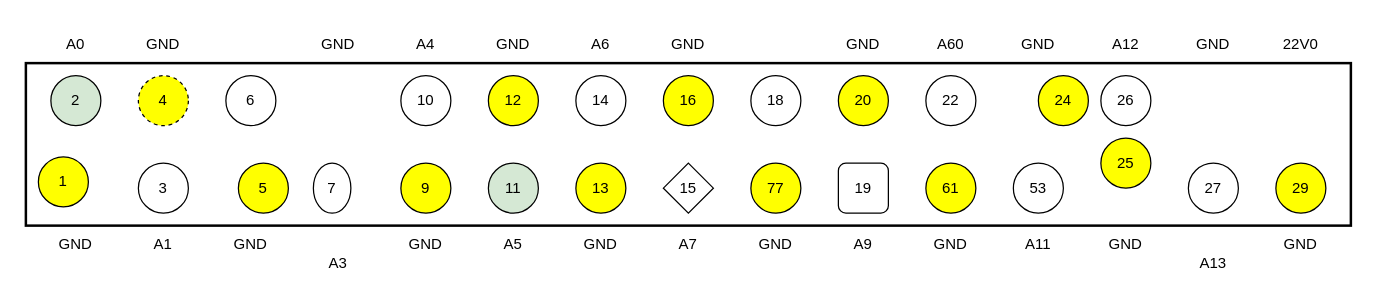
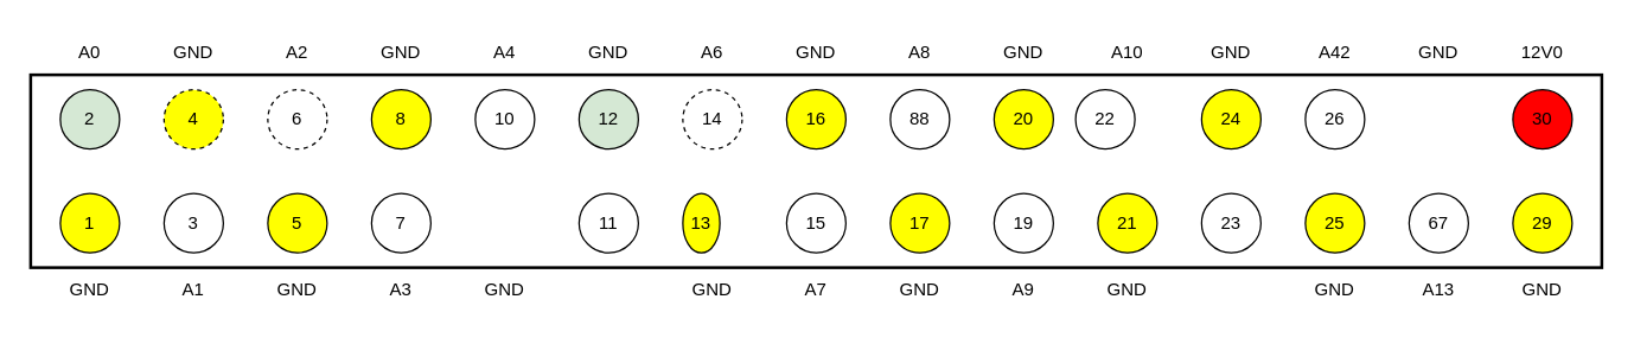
  <mxCell id="0" />
  <mxCell id="1" parent="0" />
  <mxCell id="2" value="" style="rounded=0;whiteSpace=wrap;html=1;fontStyle=1;strokeWidth=2;" vertex="1" parent="1"><mxGeometry x="20" y="50" width="1060" height="130" as="geometry" /></mxCell>
- <mxCell id="3" value="1" style="ellipse;whiteSpace=wrap;html=1;aspect=fixed;fillColor=#FFFF00;" vertex="1" parent="1"><mxGeometry x="30" y="125" width="40" height="40" as="geometry" /></mxCell>
+ <mxCell id="3" value="1" style="ellipse;whiteSpace=wrap;html=1;aspect=fixed;fillColor=#FFFF00;" vertex="1" parent="1"><mxGeometry x="40" y="130" width="40" height="40" as="geometry" /></mxCell>
  <mxCell id="4" value="GND" style="text;html=1;align=center;verticalAlign=middle;whiteSpace=wrap;rounded=0;" vertex="1" parent="1"><mxGeometry x="30" y="180" width="60" height="30" as="geometry" /></mxCell>
  <mxCell id="5" value="A1" style="text;html=1;align=center;verticalAlign=middle;whiteSpace=wrap;rounded=0;" vertex="1" parent="1"><mxGeometry x="100" y="180" width="60" height="30" as="geometry" /></mxCell>
  <mxCell id="6" value="3" style="ellipse;whiteSpace=wrap;html=1;aspect=fixed;" vertex="1" parent="1"><mxGeometry x="110" y="130" width="40" height="40" as="geometry" /></mxCell>
  <mxCell id="7" value="2" style="ellipse;whiteSpace=wrap;html=1;aspect=fixed;fillColor=#d5e8d4;" vertex="1" parent="1"><mxGeometry x="40" y="60" width="40" height="40" as="geometry" /></mxCell>
  <mxCell id="8" value="4" style="ellipse;whiteSpace=wrap;html=1;aspect=fixed;fillColor=#FFFF00;dashed=1;" vertex="1" parent="1"><mxGeometry x="110" y="60" width="40" height="40" as="geometry" /></mxCell>
  <mxCell id="9" value="A0" style="text;html=1;align=center;verticalAlign=middle;whiteSpace=wrap;rounded=0;" vertex="1" parent="1"><mxGeometry x="30" y="20" width="60" height="30" as="geometry" /></mxCell>
  <mxCell id="10" value="GND" style="text;html=1;align=center;verticalAlign=middle;whiteSpace=wrap;rounded=0;" vertex="1" parent="1"><mxGeometry x="100" y="20" width="60" height="30" as="geometry" /></mxCell>
- <mxCell id="11" value="5" style="ellipse;whiteSpace=wrap;html=1;aspect=fixed;fillColor=#FFFF00;" vertex="1" parent="1"><mxGeometry x="190" y="130" width="40" height="40" as="geometry" /></mxCell>
+ <mxCell id="11" value="5" style="ellipse;whiteSpace=wrap;html=1;aspect=fixed;fillColor=#FFFF00;" vertex="1" parent="1"><mxGeometry x="180" y="130" width="40" height="40" as="geometry" /></mxCell>
  <mxCell id="12" value="GND" style="text;html=1;align=center;verticalAlign=middle;whiteSpace=wrap;rounded=0;" vertex="1" parent="1"><mxGeometry x="170" y="180" width="60" height="30" as="geometry" /></mxCell>
- <mxCell id="13" value="A3" style="text;html=1;align=center;verticalAlign=middle;whiteSpace=wrap;rounded=0;" vertex="1" parent="1"><mxGeometry x="240" y="195" width="60" height="30" as="geometry" /></mxCell>
- <mxCell id="14" value="7" style="ellipse;whiteSpace=wrap;html=1;aspect=fixed;" vertex="1" parent="1"><mxGeometry x="250" y="130" width="30" height="40" as="geometry" /></mxCell>
- <mxCell id="15" value="6" style="ellipse;whiteSpace=wrap;html=1;aspect=fixed;" vertex="1" parent="1"><mxGeometry x="180" y="60" width="40" height="40" as="geometry" /></mxCell>
+ <mxCell id="13" value="A3" style="text;html=1;align=center;verticalAlign=middle;whiteSpace=wrap;rounded=0;" vertex="1" parent="1"><mxGeometry x="240" y="180" width="60" height="30" as="geometry" /></mxCell>
+ <mxCell id="14" value="7" style="ellipse;whiteSpace=wrap;html=1;aspect=fixed;" vertex="1" parent="1"><mxGeometry x="250" y="130" width="40" height="40" as="geometry" /></mxCell>
+ <mxCell id="15" value="6" style="ellipse;whiteSpace=wrap;html=1;aspect=fixed;dashed=1;" vertex="1" parent="1"><mxGeometry x="180" y="60" width="40" height="40" as="geometry" /></mxCell>
+ <mxCell id="16" value="8" style="ellipse;whiteSpace=wrap;html=1;aspect=fixed;fillColor=#FFFF00;" vertex="1" parent="1"><mxGeometry x="250" y="60" width="40" height="40" as="geometry" /></mxCell>
+ <mxCell id="17" value="A2" style="text;html=1;align=center;verticalAlign=middle;whiteSpace=wrap;rounded=0;" vertex="1" parent="1"><mxGeometry x="170" y="20" width="60" height="30" as="geometry" /></mxCell>
  <mxCell id="18" value="GND" style="text;html=1;align=center;verticalAlign=middle;whiteSpace=wrap;rounded=0;" vertex="1" parent="1"><mxGeometry x="240" y="20" width="60" height="30" as="geometry" /></mxCell>
- <mxCell id="19" value="9" style="ellipse;whiteSpace=wrap;html=1;aspect=fixed;fillColor=#FFFF00;" vertex="1" parent="1"><mxGeometry x="320" y="130" width="40" height="40" as="geometry" /></mxCell>
  <mxCell id="20" value="GND" style="text;html=1;align=center;verticalAlign=middle;whiteSpace=wrap;rounded=0;" vertex="1" parent="1"><mxGeometry x="310" y="180" width="60" height="30" as="geometry" /></mxCell>
- <mxCell id="21" value="A5" style="text;html=1;align=center;verticalAlign=middle;whiteSpace=wrap;rounded=0;" vertex="1" parent="1"><mxGeometry x="380" y="180" width="60" height="30" as="geometry" /></mxCell>
- <mxCell id="22" value="11" style="ellipse;whiteSpace=wrap;html=1;aspect=fixed;fillColor=#d5e8d4;" vertex="1" parent="1"><mxGeometry x="390" y="130" width="40" height="40" as="geometry" /></mxCell>
+ <mxCell id="22" value="11" style="ellipse;whiteSpace=wrap;html=1;aspect=fixed;" vertex="1" parent="1"><mxGeometry x="390" y="130" width="40" height="40" as="geometry" /></mxCell>
  <mxCell id="23" value="10" style="ellipse;whiteSpace=wrap;html=1;aspect=fixed;" vertex="1" parent="1"><mxGeometry x="320" y="60" width="40" height="40" as="geometry" /></mxCell>
- <mxCell id="24" value="12" style="ellipse;whiteSpace=wrap;html=1;aspect=fixed;fillColor=#FFFF00;" vertex="1" parent="1"><mxGeometry x="390" y="60" width="40" height="40" as="geometry" /></mxCell>
+ <mxCell id="24" value="12" style="ellipse;whiteSpace=wrap;html=1;aspect=fixed;fillColor=#d5e8d4;" vertex="1" parent="1"><mxGeometry x="390" y="60" width="40" height="40" as="geometry" /></mxCell>
  <mxCell id="25" value="A4" style="text;html=1;align=center;verticalAlign=middle;whiteSpace=wrap;rounded=0;" vertex="1" parent="1"><mxGeometry x="310" y="20" width="60" height="30" as="geometry" /></mxCell>
  <mxCell id="26" value="GND" style="text;html=1;align=center;verticalAlign=middle;whiteSpace=wrap;rounded=0;" vertex="1" parent="1"><mxGeometry x="380" y="20" width="60" height="30" as="geometry" /></mxCell>
- <mxCell id="27" value="13" style="ellipse;whiteSpace=wrap;html=1;aspect=fixed;fillColor=#FFFF00;" vertex="1" parent="1"><mxGeometry x="460" y="130" width="40" height="40" as="geometry" /></mxCell>
+ <mxCell id="27" value="13" style="ellipse;whiteSpace=wrap;html=1;aspect=fixed;fillColor=#FFFF00;" vertex="1" parent="1"><mxGeometry x="460" y="130" width="25" height="40" as="geometry" /></mxCell>
  <mxCell id="28" value="GND" style="text;html=1;align=center;verticalAlign=middle;whiteSpace=wrap;rounded=0;" vertex="1" parent="1"><mxGeometry x="450" y="180" width="60" height="30" as="geometry" /></mxCell>
  <mxCell id="29" value="A7" style="text;html=1;align=center;verticalAlign=middle;whiteSpace=wrap;rounded=0;" vertex="1" parent="1"><mxGeometry x="520" y="180" width="60" height="30" as="geometry" /></mxCell>
- <mxCell id="30" value="15" style="rhombus;whiteSpace=wrap;html=1;aspect=fixed;" vertex="1" parent="1"><mxGeometry x="530" y="130" width="40" height="40" as="geometry" /></mxCell>
- <mxCell id="31" value="14" style="ellipse;whiteSpace=wrap;html=1;aspect=fixed;" vertex="1" parent="1"><mxGeometry x="460" y="60" width="40" height="40" as="geometry" /></mxCell>
+ <mxCell id="30" value="15" style="ellipse;whiteSpace=wrap;html=1;aspect=fixed;" vertex="1" parent="1"><mxGeometry x="530" y="130" width="40" height="40" as="geometry" /></mxCell>
+ <mxCell id="31" value="14" style="ellipse;whiteSpace=wrap;html=1;aspect=fixed;dashed=1;" vertex="1" parent="1"><mxGeometry x="460" y="60" width="40" height="40" as="geometry" /></mxCell>
  <mxCell id="32" value="16" style="ellipse;whiteSpace=wrap;html=1;aspect=fixed;fillColor=#FFFF00;" vertex="1" parent="1"><mxGeometry x="530" y="60" width="40" height="40" as="geometry" /></mxCell>
  <mxCell id="33" value="A6" style="text;html=1;align=center;verticalAlign=middle;whiteSpace=wrap;rounded=0;" vertex="1" parent="1"><mxGeometry x="450" y="20" width="60" height="30" as="geometry" /></mxCell>
  <mxCell id="34" value="GND" style="text;html=1;align=center;verticalAlign=middle;whiteSpace=wrap;rounded=0;" vertex="1" parent="1"><mxGeometry x="520" y="20" width="60" height="30" as="geometry" /></mxCell>
- <mxCell id="35" value="77" style="ellipse;whiteSpace=wrap;html=1;aspect=fixed;fillColor=#FFFF00;" vertex="1" parent="1"><mxGeometry x="600" y="130" width="40" height="40" as="geometry" /></mxCell>
+ <mxCell id="35" value="17" style="ellipse;whiteSpace=wrap;html=1;aspect=fixed;fillColor=#FFFF00;" vertex="1" parent="1"><mxGeometry x="600" y="130" width="40" height="40" as="geometry" /></mxCell>
  <mxCell id="36" value="GND" style="text;html=1;align=center;verticalAlign=middle;whiteSpace=wrap;rounded=0;" vertex="1" parent="1"><mxGeometry x="590" y="180" width="60" height="30" as="geometry" /></mxCell>
  <mxCell id="37" value="A9" style="text;html=1;align=center;verticalAlign=middle;whiteSpace=wrap;rounded=0;" vertex="1" parent="1"><mxGeometry x="660" y="180" width="60" height="30" as="geometry" /></mxCell>
- <mxCell id="38" value="19" style="whiteSpace=wrap;html=1;aspect=fixed;rounded=1;" vertex="1" parent="1"><mxGeometry x="670" y="130" width="40" height="40" as="geometry" /></mxCell>
- <mxCell id="39" value="18" style="ellipse;whiteSpace=wrap;html=1;aspect=fixed;" vertex="1" parent="1"><mxGeometry x="600" y="60" width="40" height="40" as="geometry" /></mxCell>
+ <mxCell id="38" value="19" style="ellipse;whiteSpace=wrap;html=1;aspect=fixed;" vertex="1" parent="1"><mxGeometry x="670" y="130" width="40" height="40" as="geometry" /></mxCell>
+ <mxCell id="39" value="88" style="ellipse;whiteSpace=wrap;html=1;aspect=fixed;" vertex="1" parent="1"><mxGeometry x="600" y="60" width="40" height="40" as="geometry" /></mxCell>
  <mxCell id="40" value="20" style="ellipse;whiteSpace=wrap;html=1;aspect=fixed;fillColor=#FFFF00;" vertex="1" parent="1"><mxGeometry x="670" y="60" width="40" height="40" as="geometry" /></mxCell>
+ <mxCell id="41" value="A8" style="text;html=1;align=center;verticalAlign=middle;whiteSpace=wrap;rounded=0;" vertex="1" parent="1"><mxGeometry x="590" y="20" width="60" height="30" as="geometry" /></mxCell>
  <mxCell id="42" value="GND" style="text;html=1;align=center;verticalAlign=middle;whiteSpace=wrap;rounded=0;" vertex="1" parent="1"><mxGeometry x="660" y="20" width="60" height="30" as="geometry" /></mxCell>
- <mxCell id="43" value="61" style="ellipse;whiteSpace=wrap;html=1;aspect=fixed;fillColor=#FFFF00;" vertex="1" parent="1"><mxGeometry x="740" y="130" width="40" height="40" as="geometry" /></mxCell>
+ <mxCell id="43" value="21" style="ellipse;whiteSpace=wrap;html=1;aspect=fixed;fillColor=#FFFF00;" vertex="1" parent="1"><mxGeometry x="740" y="130" width="40" height="40" as="geometry" /></mxCell>
  <mxCell id="44" value="GND" style="text;html=1;align=center;verticalAlign=middle;whiteSpace=wrap;rounded=0;" vertex="1" parent="1"><mxGeometry x="730" y="180" width="60" height="30" as="geometry" /></mxCell>
- <mxCell id="45" value="A11" style="text;html=1;align=center;verticalAlign=middle;whiteSpace=wrap;rounded=0;" vertex="1" parent="1"><mxGeometry x="800" y="180" width="60" height="30" as="geometry" /></mxCell>
- <mxCell id="46" value="53" style="ellipse;whiteSpace=wrap;html=1;aspect=fixed;" vertex="1" parent="1"><mxGeometry x="810" y="130" width="40" height="40" as="geometry" /></mxCell>
- <mxCell id="47" value="22" style="ellipse;whiteSpace=wrap;html=1;aspect=fixed;" vertex="1" parent="1"><mxGeometry x="740" y="60" width="40" height="40" as="geometry" /></mxCell>
- <mxCell id="48" value="24" style="ellipse;whiteSpace=wrap;html=1;aspect=fixed;fillColor=#FFFF00;" vertex="1" parent="1"><mxGeometry x="830" y="60" width="40" height="40" as="geometry" /></mxCell>
- <mxCell id="49" value="A60" style="text;html=1;align=center;verticalAlign=middle;whiteSpace=wrap;rounded=0;" vertex="1" parent="1"><mxGeometry x="730" y="20" width="60" height="30" as="geometry" /></mxCell>
+ <mxCell id="46" value="23" style="ellipse;whiteSpace=wrap;html=1;aspect=fixed;" vertex="1" parent="1"><mxGeometry x="810" y="130" width="40" height="40" as="geometry" /></mxCell>
+ <mxCell id="47" value="22" style="ellipse;whiteSpace=wrap;html=1;aspect=fixed;" vertex="1" parent="1"><mxGeometry x="725" y="60" width="40" height="40" as="geometry" /></mxCell>
+ <mxCell id="48" value="24" style="ellipse;whiteSpace=wrap;html=1;aspect=fixed;fillColor=#FFFF00;" vertex="1" parent="1"><mxGeometry x="810" y="60" width="40" height="40" as="geometry" /></mxCell>
+ <mxCell id="49" value="A10" style="text;html=1;align=center;verticalAlign=middle;whiteSpace=wrap;rounded=0;" vertex="1" parent="1"><mxGeometry x="730" y="20" width="60" height="30" as="geometry" /></mxCell>
  <mxCell id="50" value="GND" style="text;html=1;align=center;verticalAlign=middle;whiteSpace=wrap;rounded=0;" vertex="1" parent="1"><mxGeometry x="800" y="20" width="60" height="30" as="geometry" /></mxCell>
- <mxCell id="51" value="25" style="ellipse;whiteSpace=wrap;html=1;aspect=fixed;fillColor=#FFFF00;" vertex="1" parent="1"><mxGeometry x="880" y="110" width="40" height="40" as="geometry" /></mxCell>
+ <mxCell id="51" value="25" style="ellipse;whiteSpace=wrap;html=1;aspect=fixed;fillColor=#FFFF00;" vertex="1" parent="1"><mxGeometry x="880" y="130" width="40" height="40" as="geometry" /></mxCell>
  <mxCell id="52" value="GND" style="text;html=1;align=center;verticalAlign=middle;whiteSpace=wrap;rounded=0;" vertex="1" parent="1"><mxGeometry x="870" y="180" width="60" height="30" as="geometry" /></mxCell>
- <mxCell id="53" value="A13" style="text;html=1;align=center;verticalAlign=middle;whiteSpace=wrap;rounded=0;" vertex="1" parent="1"><mxGeometry x="940" y="195" width="60" height="30" as="geometry" /></mxCell>
- <mxCell id="54" value="27" style="ellipse;whiteSpace=wrap;html=1;aspect=fixed;" vertex="1" parent="1"><mxGeometry x="950" y="130" width="40" height="40" as="geometry" /></mxCell>
+ <mxCell id="53" value="A13" style="text;html=1;align=center;verticalAlign=middle;whiteSpace=wrap;rounded=0;" vertex="1" parent="1"><mxGeometry x="940" y="180" width="60" height="30" as="geometry" /></mxCell>
+ <mxCell id="54" value="67" style="ellipse;whiteSpace=wrap;html=1;aspect=fixed;" vertex="1" parent="1"><mxGeometry x="950" y="130" width="40" height="40" as="geometry" /></mxCell>
  <mxCell id="55" value="26" style="ellipse;whiteSpace=wrap;html=1;aspect=fixed;" vertex="1" parent="1"><mxGeometry x="880" y="60" width="40" height="40" as="geometry" /></mxCell>
- <mxCell id="56" value="A12" style="text;html=1;align=center;verticalAlign=middle;whiteSpace=wrap;rounded=0;" vertex="1" parent="1"><mxGeometry x="870" y="20" width="60" height="30" as="geometry" /></mxCell>
+ <mxCell id="56" value="A42" style="text;html=1;align=center;verticalAlign=middle;whiteSpace=wrap;rounded=0;" vertex="1" parent="1"><mxGeometry x="870" y="20" width="60" height="30" as="geometry" /></mxCell>
  <mxCell id="57" value="GND" style="text;html=1;align=center;verticalAlign=middle;whiteSpace=wrap;rounded=0;" vertex="1" parent="1"><mxGeometry x="940" y="20" width="60" height="30" as="geometry" /></mxCell>
  <mxCell id="58" value="29" style="ellipse;whiteSpace=wrap;html=1;aspect=fixed;fillColor=#FFFF00;" vertex="1" parent="1"><mxGeometry x="1020" y="130" width="40" height="40" as="geometry" /></mxCell>
  <mxCell id="59" value="GND" style="text;html=1;align=center;verticalAlign=middle;whiteSpace=wrap;rounded=0;" vertex="1" parent="1"><mxGeometry x="1010" y="180" width="60" height="30" as="geometry" /></mxCell>
- <mxCell id="61" value="22V0" style="text;html=1;align=center;verticalAlign=middle;whiteSpace=wrap;rounded=0;" vertex="1" parent="1"><mxGeometry x="1010" y="20" width="60" height="30" as="geometry" /></mxCell>
+ <mxCell id="60" value="30" style="ellipse;whiteSpace=wrap;html=1;aspect=fixed;fillColor=#FF0000;" vertex="1" parent="1"><mxGeometry x="1020" y="60" width="40" height="40" as="geometry" /></mxCell>
+ <mxCell id="61" value="12V0" style="text;html=1;align=center;verticalAlign=middle;whiteSpace=wrap;rounded=0;" vertex="1" parent="1"><mxGeometry x="1010" y="20" width="60" height="30" as="geometry" /></mxCell>
